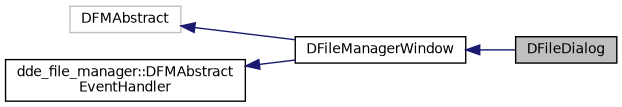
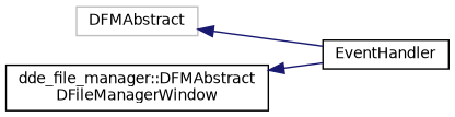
  digraph {
    rankdir=LR
    node [color=black fillcolor=white fontname=Helvetica fontsize=10 shape=record style=filled]
    edge [color=midnightblue dir=back fontname=Helvetica fontsize=10 labelfontname=Helvetica labelfontsize=10 style=solid]
-   n1 [fillcolor=grey75 fontcolor=black height=0.2 label=DFileDialog width=0.4]
-   n2 [height=0.2 label=DFileManagerWindow width=0.4]
+   n2 [height=0.2 label=EventHandler width=0.4]
    n3 [color=grey75 height=0.2 label=DFMAbstract width=0.4]
-   n4 [height=0.2 label="dde_file_manager::DFMAbstract\lEventHandler" width=0.4]
-   n2 -> n1
+   n4 [height=0.2 label="dde_file_manager::DFMAbstract\lDFileManagerWindow" width=0.4]
    n3 -> n2
    n4 -> n2
  }
